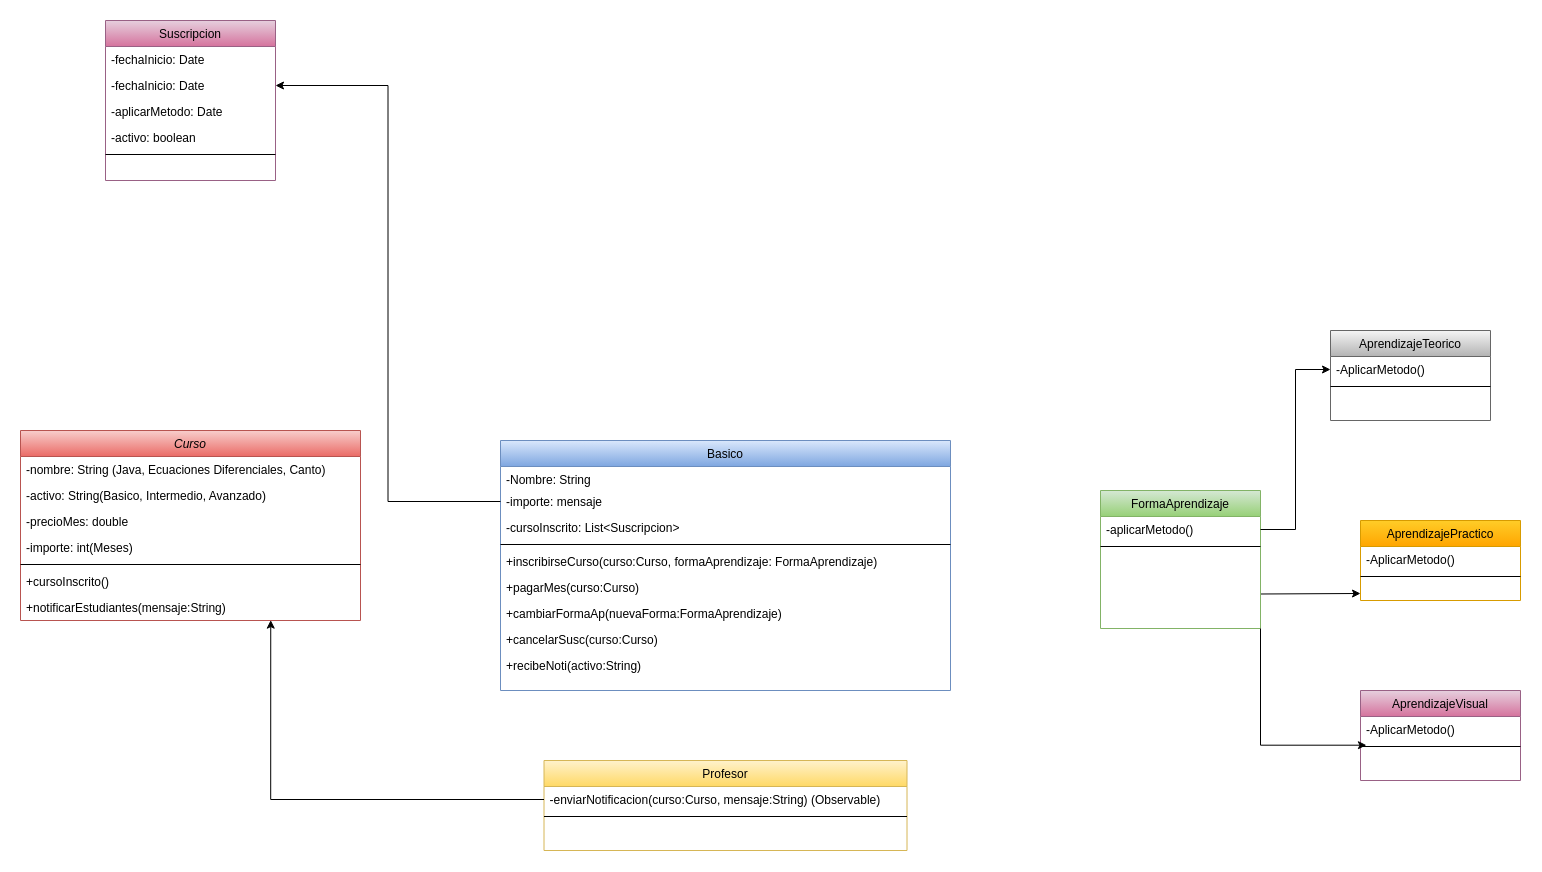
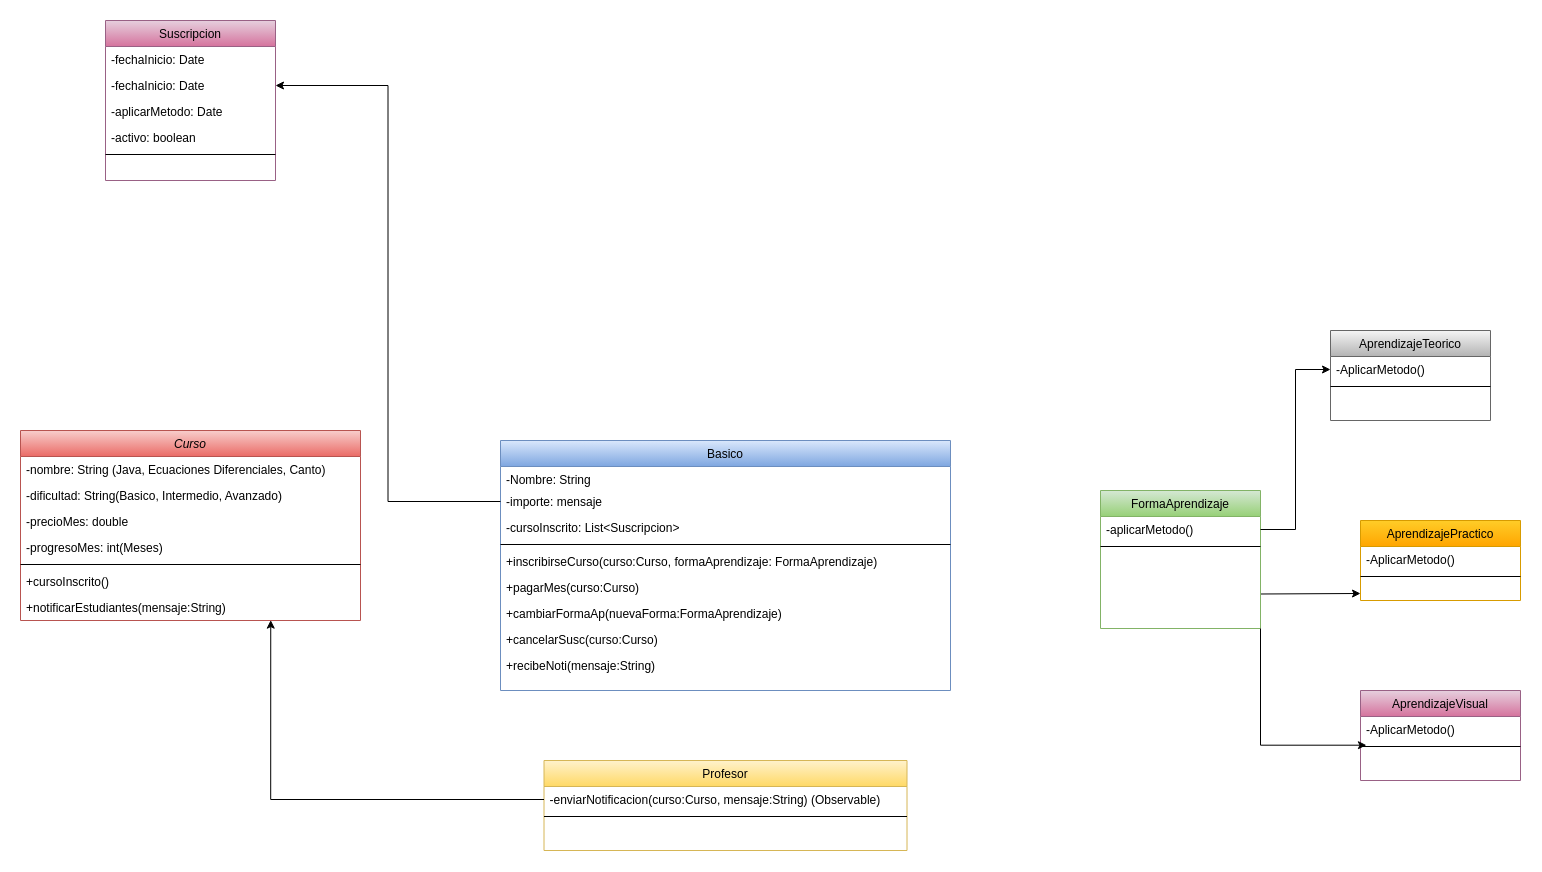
  <mxCell id="0" />
  <mxCell id="1" parent="0" />
  <mxCell id="2" value="Curso" style="swimlane;fontStyle=2;align=center;verticalAlign=top;childLayout=stackLayout;horizontal=1;startSize=26;horizontalStack=0;resizeParent=1;resizeLast=0;collapsible=1;marginBottom=0;rounded=0;shadow=0;strokeWidth=1;fillColor=#f8cecc;strokeColor=#b85450;gradientColor=#ea6b66;" vertex="1" parent="1"><mxGeometry x="20" y="430" width="340" height="190" as="geometry"><mxRectangle x="220" y="120" width="160" height="26" as="alternateBounds" /></mxGeometry></mxCell>
  <mxCell id="3" value="-nombre: String (Java, Ecuaciones Diferenciales, Canto)" style="text;align=left;verticalAlign=top;spacingLeft=4;spacingRight=4;overflow=hidden;rotatable=0;points=[[0,0.5],[1,0.5]];portConstraint=eastwest;" vertex="1" parent="2"><mxGeometry y="26" width="340" height="26" as="geometry" /></mxCell>
- <mxCell id="4" value="-activo: String(Basico, Intermedio, Avanzado)" style="text;align=left;verticalAlign=top;spacingLeft=4;spacingRight=4;overflow=hidden;rotatable=0;points=[[0,0.5],[1,0.5]];portConstraint=eastwest;rounded=0;shadow=0;html=0;" vertex="1" parent="2"><mxGeometry y="52" width="340" height="26" as="geometry" /></mxCell>
+ <mxCell id="4" value="-dificultad: String(Basico, Intermedio, Avanzado)" style="text;align=left;verticalAlign=top;spacingLeft=4;spacingRight=4;overflow=hidden;rotatable=0;points=[[0,0.5],[1,0.5]];portConstraint=eastwest;rounded=0;shadow=0;html=0;" vertex="1" parent="2"><mxGeometry y="52" width="340" height="26" as="geometry" /></mxCell>
  <mxCell id="5" value="-precioMes: double" style="text;align=left;verticalAlign=top;spacingLeft=4;spacingRight=4;overflow=hidden;rotatable=0;points=[[0,0.5],[1,0.5]];portConstraint=eastwest;rounded=0;shadow=0;html=0;" vertex="1" parent="2"><mxGeometry y="78" width="340" height="26" as="geometry" /></mxCell>
- <mxCell id="6" value="-importe: int(Meses)" style="text;align=left;verticalAlign=top;spacingLeft=4;spacingRight=4;overflow=hidden;rotatable=0;points=[[0,0.5],[1,0.5]];portConstraint=eastwest;" vertex="1" parent="2"><mxGeometry y="104" width="340" height="26" as="geometry" /></mxCell>
+ <mxCell id="6" value="-progresoMes: int(Meses)" style="text;align=left;verticalAlign=top;spacingLeft=4;spacingRight=4;overflow=hidden;rotatable=0;points=[[0,0.5],[1,0.5]];portConstraint=eastwest;" vertex="1" parent="2"><mxGeometry y="104" width="340" height="26" as="geometry" /></mxCell>
  <mxCell id="7" value="" style="line;html=1;strokeWidth=1;align=left;verticalAlign=middle;spacingTop=-1;spacingLeft=3;spacingRight=3;rotatable=0;labelPosition=right;points=[];portConstraint=eastwest;" vertex="1" parent="2"><mxGeometry y="130" width="340" height="8" as="geometry" /></mxCell>
  <mxCell id="8" value="+cursoInscrito()" style="text;align=left;verticalAlign=top;spacingLeft=4;spacingRight=4;overflow=hidden;rotatable=0;points=[[0,0.5],[1,0.5]];portConstraint=eastwest;rounded=0;shadow=0;html=0;" vertex="1" parent="2"><mxGeometry y="138" width="340" height="26" as="geometry" /></mxCell>
  <mxCell id="9" value="+notificarEstudiantes(mensaje:String)" style="text;align=left;verticalAlign=top;spacingLeft=4;spacingRight=4;overflow=hidden;rotatable=0;points=[[0,0.5],[1,0.5]];portConstraint=eastwest;rounded=0;shadow=0;html=0;" vertex="1" parent="2"><mxGeometry y="164" width="340" height="26" as="geometry" /></mxCell>
  <mxCell id="10" value="Profesor" style="swimlane;fontStyle=0;align=center;verticalAlign=top;childLayout=stackLayout;horizontal=1;startSize=26;horizontalStack=0;resizeParent=1;resizeLast=0;collapsible=1;marginBottom=0;rounded=0;shadow=0;strokeWidth=1;fillColor=#fff2cc;gradientColor=#ffd966;strokeColor=#d6b656;" vertex="1" parent="1"><mxGeometry x="543.5" y="760" width="363" height="90" as="geometry"><mxRectangle x="550" y="140" width="160" height="26" as="alternateBounds" /></mxGeometry></mxCell>
  <mxCell id="11" value="-enviarNotificacion(curso:Curso, mensaje:String) (Observable)" style="text;align=left;verticalAlign=top;spacingLeft=4;spacingRight=4;overflow=hidden;rotatable=0;points=[[0,0.5],[1,0.5]];portConstraint=eastwest;" vertex="1" parent="10"><mxGeometry y="26" width="363" height="26" as="geometry" /></mxCell>
  <mxCell id="12" value="" style="line;html=1;strokeWidth=1;align=left;verticalAlign=middle;spacingTop=-1;spacingLeft=3;spacingRight=3;rotatable=0;labelPosition=right;points=[];portConstraint=eastwest;" vertex="1" parent="10"><mxGeometry y="52" width="363" height="8" as="geometry" /></mxCell>
  <mxCell id="13" value="Basico" style="swimlane;fontStyle=0;align=center;verticalAlign=top;childLayout=stackLayout;horizontal=1;startSize=26;horizontalStack=0;resizeParent=1;resizeLast=0;collapsible=1;marginBottom=0;rounded=0;shadow=0;strokeWidth=1;fillColor=#dae8fc;gradientColor=#7ea6e0;strokeColor=#6c8ebf;" vertex="1" parent="1"><mxGeometry x="500" y="440" width="450" height="250" as="geometry"><mxRectangle x="550" y="140" width="160" height="26" as="alternateBounds" /></mxGeometry></mxCell>
  <mxCell id="14" value="-Nombre: String" style="text;align=left;verticalAlign=top;spacingLeft=4;spacingRight=4;overflow=hidden;rotatable=0;points=[[0,0.5],[1,0.5]];portConstraint=eastwest;" vertex="1" parent="13"><mxGeometry y="26" width="450" height="22" as="geometry" /></mxCell>
  <mxCell id="15" value="-importe: mensaje" style="text;align=left;verticalAlign=top;spacingLeft=4;spacingRight=4;overflow=hidden;rotatable=0;points=[[0,0.5],[1,0.5]];portConstraint=eastwest;rounded=0;shadow=0;html=0;" vertex="1" parent="13"><mxGeometry y="48" width="450" height="26" as="geometry" /></mxCell>
  <mxCell id="16" value="-cursoInscrito: List&lt;Suscripcion&gt;" style="text;align=left;verticalAlign=top;spacingLeft=4;spacingRight=4;overflow=hidden;rotatable=0;points=[[0,0.5],[1,0.5]];portConstraint=eastwest;rounded=0;shadow=0;html=0;" vertex="1" parent="13"><mxGeometry y="74" width="450" height="26" as="geometry" /></mxCell>
  <mxCell id="17" value="" style="line;html=1;strokeWidth=1;align=left;verticalAlign=middle;spacingTop=-1;spacingLeft=3;spacingRight=3;rotatable=0;labelPosition=right;points=[];portConstraint=eastwest;" vertex="1" parent="13"><mxGeometry y="100" width="450" height="8" as="geometry" /></mxCell>
  <mxCell id="18" value="+inscribirseCurso(curso:Curso, formaAprendizaje: FormaAprendizaje)" style="text;align=left;verticalAlign=top;spacingLeft=4;spacingRight=4;overflow=hidden;rotatable=0;points=[[0,0.5],[1,0.5]];portConstraint=eastwest;" vertex="1" parent="13"><mxGeometry y="108" width="450" height="26" as="geometry" /></mxCell>
  <mxCell id="19" value="+pagarMes(curso:Curso)" style="text;align=left;verticalAlign=top;spacingLeft=4;spacingRight=4;overflow=hidden;rotatable=0;points=[[0,0.5],[1,0.5]];portConstraint=eastwest;" vertex="1" parent="13"><mxGeometry y="134" width="450" height="26" as="geometry" /></mxCell>
  <mxCell id="20" value="+cambiarFormaAp(nuevaForma:FormaAprendizaje)" style="text;align=left;verticalAlign=top;spacingLeft=4;spacingRight=4;overflow=hidden;rotatable=0;points=[[0,0.5],[1,0.5]];portConstraint=eastwest;" vertex="1" parent="13"><mxGeometry y="160" width="450" height="26" as="geometry" /></mxCell>
  <mxCell id="21" value="+cancelarSusc(curso:Curso)" style="text;align=left;verticalAlign=top;spacingLeft=4;spacingRight=4;overflow=hidden;rotatable=0;points=[[0,0.5],[1,0.5]];portConstraint=eastwest;" vertex="1" parent="13"><mxGeometry y="186" width="450" height="26" as="geometry" /></mxCell>
- <mxCell id="22" value="+recibeNoti(activo:String)" style="text;align=left;verticalAlign=top;spacingLeft=4;spacingRight=4;overflow=hidden;rotatable=0;points=[[0,0.5],[1,0.5]];portConstraint=eastwest;" vertex="1" parent="13"><mxGeometry y="212" width="450" height="26" as="geometry" /></mxCell>
+ <mxCell id="22" value="+recibeNoti(mensaje:String)" style="text;align=left;verticalAlign=top;spacingLeft=4;spacingRight=4;overflow=hidden;rotatable=0;points=[[0,0.5],[1,0.5]];portConstraint=eastwest;" vertex="1" parent="13"><mxGeometry y="212" width="450" height="26" as="geometry" /></mxCell>
  <mxCell id="23" value="Suscripcion" style="swimlane;fontStyle=0;align=center;verticalAlign=top;childLayout=stackLayout;horizontal=1;startSize=26;horizontalStack=0;resizeParent=1;resizeLast=0;collapsible=1;marginBottom=0;rounded=0;shadow=0;strokeWidth=1;fillColor=#e6d0de;strokeColor=#996185;gradientColor=#d5739d;" vertex="1" parent="1"><mxGeometry x="105" y="20" width="170" height="160" as="geometry"><mxRectangle x="550" y="140" width="160" height="26" as="alternateBounds" /></mxGeometry></mxCell>
  <mxCell id="24" value="-fechaInicio: Date" style="text;align=left;verticalAlign=top;spacingLeft=4;spacingRight=4;overflow=hidden;rotatable=0;points=[[0,0.5],[1,0.5]];portConstraint=eastwest;" vertex="1" parent="23"><mxGeometry y="26" width="170" height="26" as="geometry" /></mxCell>
  <mxCell id="25" value="-fechaInicio: Date" style="text;align=left;verticalAlign=top;spacingLeft=4;spacingRight=4;overflow=hidden;rotatable=0;points=[[0,0.5],[1,0.5]];portConstraint=eastwest;" vertex="1" parent="23"><mxGeometry y="52" width="170" height="26" as="geometry" /></mxCell>
  <mxCell id="26" value="-aplicarMetodo: Date" style="text;align=left;verticalAlign=top;spacingLeft=4;spacingRight=4;overflow=hidden;rotatable=0;points=[[0,0.5],[1,0.5]];portConstraint=eastwest;" vertex="1" parent="23"><mxGeometry y="78" width="170" height="26" as="geometry" /></mxCell>
  <mxCell id="27" value="-activo: boolean" style="text;align=left;verticalAlign=top;spacingLeft=4;spacingRight=4;overflow=hidden;rotatable=0;points=[[0,0.5],[1,0.5]];portConstraint=eastwest;" vertex="1" parent="23"><mxGeometry y="104" width="170" height="26" as="geometry" /></mxCell>
  <mxCell id="28" value="" style="line;html=1;strokeWidth=1;align=left;verticalAlign=middle;spacingTop=-1;spacingLeft=3;spacingRight=3;rotatable=0;labelPosition=right;points=[];portConstraint=eastwest;" vertex="1" parent="23"><mxGeometry y="130" width="170" height="8" as="geometry" /></mxCell>
  <mxCell id="29" style="edgeStyle=orthogonalEdgeStyle;rounded=0;orthogonalLoop=1;jettySize=auto;html=1;entryX=1;entryY=0.5;entryDx=0;entryDy=0;" edge="1" parent="1" source="15" target="25"><mxGeometry relative="1" as="geometry" /></mxCell>
  <mxCell id="30" style="edgeStyle=orthogonalEdgeStyle;rounded=0;orthogonalLoop=1;jettySize=auto;html=1;exitX=1;exitY=0.75;exitDx=0;exitDy=0;entryX=0;entryY=0.5;entryDx=0;entryDy=0;" edge="1" parent="1" source="31"><mxGeometry relative="1" as="geometry"><mxPoint x="1360" y="593" as="targetPoint" /></mxGeometry></mxCell>
  <mxCell id="31" value="FormaAprendizaje" style="swimlane;fontStyle=0;align=center;verticalAlign=top;childLayout=stackLayout;horizontal=1;startSize=26;horizontalStack=0;resizeParent=1;resizeLast=0;collapsible=1;marginBottom=0;rounded=0;shadow=0;strokeWidth=1;fillColor=#d5e8d4;gradientColor=#97d077;strokeColor=#82b366;" vertex="1" parent="1"><mxGeometry x="1100" y="490" width="160" height="138" as="geometry"><mxRectangle x="130" y="380" width="160" height="26" as="alternateBounds" /></mxGeometry></mxCell>
  <mxCell id="32" value="-aplicarMetodo()" style="text;align=left;verticalAlign=top;spacingLeft=4;spacingRight=4;overflow=hidden;rotatable=0;points=[[0,0.5],[1,0.5]];portConstraint=eastwest;rounded=0;shadow=0;html=0;" vertex="1" parent="31"><mxGeometry y="26" width="160" height="26" as="geometry" /></mxCell>
  <mxCell id="33" value="" style="line;html=1;strokeWidth=1;align=left;verticalAlign=middle;spacingTop=-1;spacingLeft=3;spacingRight=3;rotatable=0;labelPosition=right;points=[];portConstraint=eastwest;" vertex="1" parent="31"><mxGeometry y="52" width="160" height="8" as="geometry" /></mxCell>
  <mxCell id="34" value="AprendizajeTeorico" style="swimlane;fontStyle=0;align=center;verticalAlign=top;childLayout=stackLayout;horizontal=1;startSize=26;horizontalStack=0;resizeParent=1;resizeLast=0;collapsible=1;marginBottom=0;rounded=0;shadow=0;strokeWidth=1;fillColor=#f5f5f5;gradientColor=#b3b3b3;strokeColor=#666666;" vertex="1" parent="1"><mxGeometry x="1330" y="330" width="160" height="90" as="geometry"><mxRectangle x="130" y="380" width="160" height="26" as="alternateBounds" /></mxGeometry></mxCell>
  <mxCell id="35" value="-AplicarMetodo()" style="text;align=left;verticalAlign=top;spacingLeft=4;spacingRight=4;overflow=hidden;rotatable=0;points=[[0,0.5],[1,0.5]];portConstraint=eastwest;rounded=0;shadow=0;html=0;" vertex="1" parent="34"><mxGeometry y="26" width="160" height="26" as="geometry" /></mxCell>
  <mxCell id="36" value="" style="line;html=1;strokeWidth=1;align=left;verticalAlign=middle;spacingTop=-1;spacingLeft=3;spacingRight=3;rotatable=0;labelPosition=right;points=[];portConstraint=eastwest;" vertex="1" parent="34"><mxGeometry y="52" width="160" height="8" as="geometry" /></mxCell>
  <mxCell id="37" value="AprendizajePractico" style="swimlane;fontStyle=0;align=center;verticalAlign=top;childLayout=stackLayout;horizontal=1;startSize=26;horizontalStack=0;resizeParent=1;resizeLast=0;collapsible=1;marginBottom=0;rounded=0;shadow=0;strokeWidth=1;fillColor=#ffcd28;gradientColor=#ffa500;strokeColor=#d79b00;" vertex="1" parent="1"><mxGeometry x="1360" width="160" height="80" as="geometry" y="520"><mxRectangle x="130" y="380" width="160" height="26" as="alternateBounds" /></mxGeometry></mxCell>
  <mxCell id="38" value="-AplicarMetodo()" style="text;align=left;verticalAlign=top;spacingLeft=4;spacingRight=4;overflow=hidden;rotatable=0;points=[[0,0.5],[1,0.5]];portConstraint=eastwest;" vertex="1" parent="37"><mxGeometry y="26" width="160" height="26" as="geometry" /></mxCell>
  <mxCell id="39" value="" style="line;html=1;strokeWidth=1;align=left;verticalAlign=middle;spacingTop=-1;spacingLeft=3;spacingRight=3;rotatable=0;labelPosition=right;points=[];portConstraint=eastwest;" vertex="1" parent="37"><mxGeometry y="52" width="160" height="8" as="geometry" /></mxCell>
  <mxCell id="40" style="edgeStyle=orthogonalEdgeStyle;rounded=0;orthogonalLoop=1;jettySize=auto;html=1;exitX=1;exitY=0.5;exitDx=0;exitDy=0;entryX=0;entryY=0.5;entryDx=0;entryDy=0;" edge="1" parent="1" source="32" target="35"><mxGeometry relative="1" as="geometry" /></mxCell>
  <mxCell id="41" value="AprendizajeVisual" style="swimlane;fontStyle=0;align=center;verticalAlign=top;childLayout=stackLayout;horizontal=1;startSize=26;horizontalStack=0;resizeParent=1;resizeLast=0;collapsible=1;marginBottom=0;rounded=0;shadow=0;strokeWidth=1;fillColor=#e6d0de;gradientColor=#d5739d;strokeColor=#996185;" vertex="1" parent="1"><mxGeometry x="1360" y="690" width="160" height="90" as="geometry"><mxRectangle x="130" y="380" width="160" height="26" as="alternateBounds" /></mxGeometry></mxCell>
  <mxCell id="42" value="-AplicarMetodo()" style="text;align=left;verticalAlign=top;spacingLeft=4;spacingRight=4;overflow=hidden;rotatable=0;points=[[0,0.5],[1,0.5]];portConstraint=eastwest;rounded=0;shadow=0;html=0;" vertex="1" parent="41"><mxGeometry y="26" width="160" height="26" as="geometry" /></mxCell>
  <mxCell id="43" value="" style="line;html=1;strokeWidth=1;align=left;verticalAlign=middle;spacingTop=-1;spacingLeft=3;spacingRight=3;rotatable=0;labelPosition=right;points=[];portConstraint=eastwest;" vertex="1" parent="41"><mxGeometry y="52" width="160" height="8" as="geometry" /></mxCell>
  <mxCell id="44" style="edgeStyle=orthogonalEdgeStyle;rounded=0;orthogonalLoop=1;jettySize=auto;html=1;exitX=1;exitY=1;exitDx=0;exitDy=0;entryX=0.037;entryY=0.338;entryDx=0;entryDy=0;entryPerimeter=0;" edge="1" parent="1" source="31" target="43"><mxGeometry relative="1" as="geometry" /></mxCell>
  <mxCell id="45" style="edgeStyle=orthogonalEdgeStyle;rounded=0;orthogonalLoop=1;jettySize=auto;html=1;exitX=0;exitY=0.5;exitDx=0;exitDy=0;entryX=0.736;entryY=0.987;entryDx=0;entryDy=0;entryPerimeter=0;" edge="1" parent="1" source="11" target="9"><mxGeometry relative="1" as="geometry"><mxPoint x="340" y="830" as="targetPoint" /></mxGeometry></mxCell>
